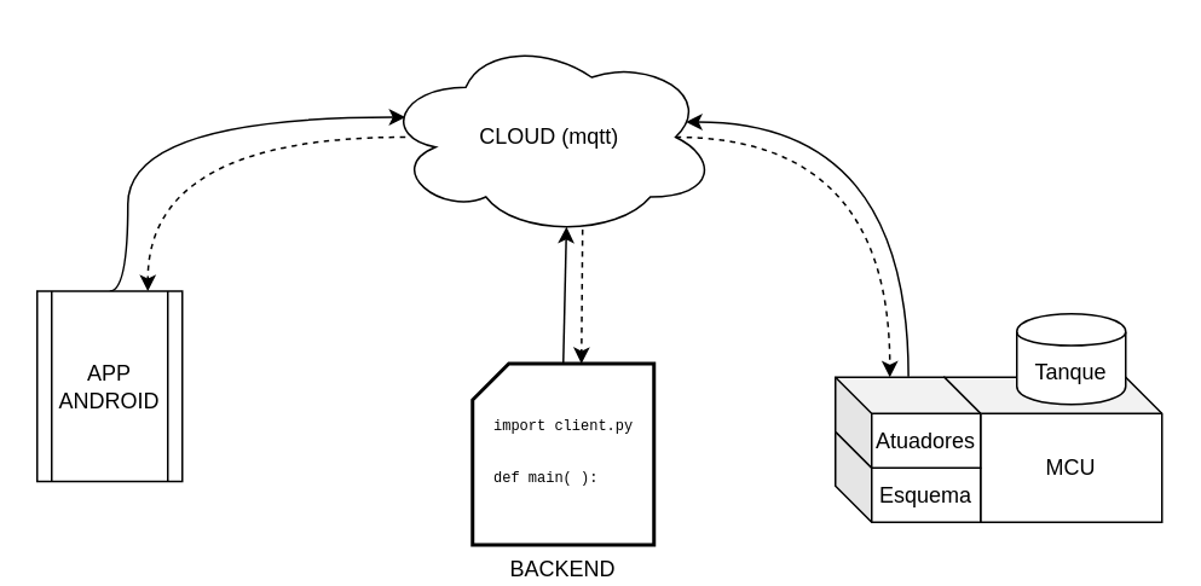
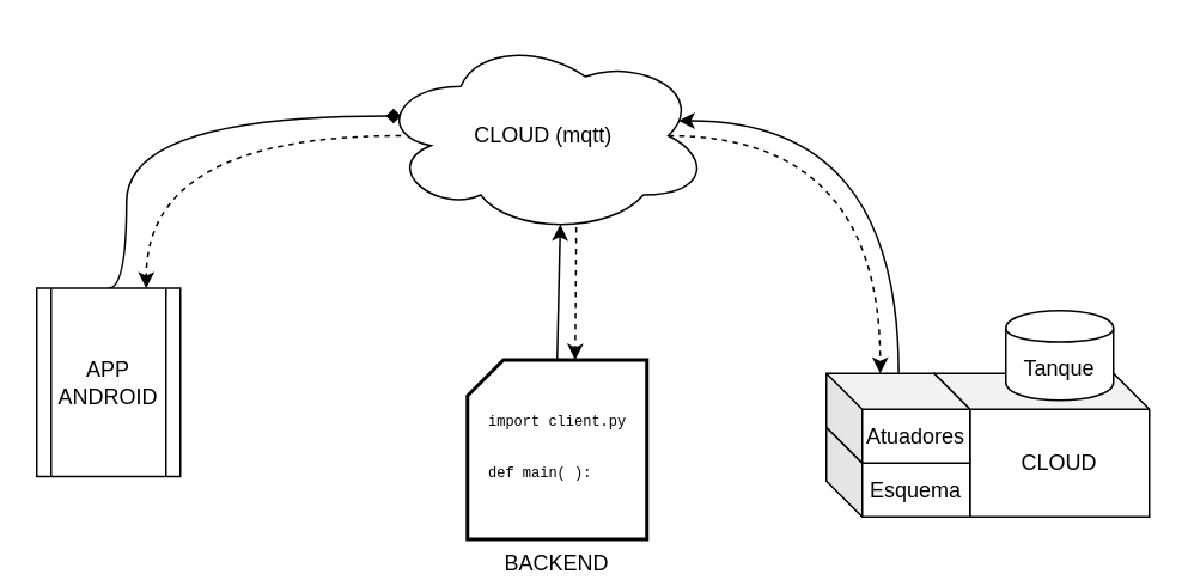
  <mxCell id="0" />
  <mxCell id="1" parent="0" />
- <mxCell id="2" style="edgeStyle=orthogonalEdgeStyle;rounded=0;orthogonalLoop=1;jettySize=auto;html=1;exitX=0.5;exitY=0;exitDx=0;exitDy=0;entryX=0.07;entryY=0.4;entryDx=0;entryDy=0;entryPerimeter=0;curved=1;" edge="1" parent="1" source="3" target="5"><mxGeometry relative="1" as="geometry"><Array as="points"><mxPoint x="70" y="64" /></Array></mxGeometry></mxCell>
+ <mxCell id="2" style="edgeStyle=orthogonalEdgeStyle;rounded=0;orthogonalLoop=1;jettySize=auto;html=1;exitX=0.5;exitY=0;exitDx=0;exitDy=0;entryX=0.07;entryY=0.4;entryDx=0;entryDy=0;entryPerimeter=0;curved=1;endArrow=diamond;" edge="1" parent="1" source="3" target="5"><mxGeometry relative="1" as="geometry"><Array as="points"><mxPoint x="70" y="64" /></Array></mxGeometry></mxCell>
  <mxCell id="3" value="APP ANDROID" style="shape=process;whiteSpace=wrap;html=1;backgroundOutline=1;" vertex="1" parent="1"><mxGeometry x="20" y="160" width="80" height="105" as="geometry" /></mxCell>
  <mxCell id="4" style="edgeStyle=orthogonalEdgeStyle;rounded=0;orthogonalLoop=1;jettySize=auto;html=1;exitX=0.875;exitY=0.5;exitDx=0;exitDy=0;exitPerimeter=0;entryX=0;entryY=0;entryDx=30;entryDy=0;entryPerimeter=0;curved=1;dashed=1;" edge="1" parent="1" source="5" target="11"><mxGeometry relative="1" as="geometry" /></mxCell>
  <mxCell id="5" value="CLOUD (mqtt)" style="ellipse;shape=cloud;whiteSpace=wrap;html=1;" vertex="1" parent="1"><mxGeometry x="210" y="20" width="185" height="110" as="geometry" /></mxCell>
  <mxCell id="6" style="rounded=0;orthogonalLoop=1;jettySize=auto;html=1;exitX=0.5;exitY=0;exitDx=0;exitDy=0;exitPerimeter=0;entryX=0.55;entryY=0.95;entryDx=0;entryDy=0;entryPerimeter=0;" edge="1" parent="1" source="8" target="5"><mxGeometry relative="1" as="geometry" /></mxCell>
  <mxCell id="7" style="rounded=0;orthogonalLoop=1;jettySize=auto;html=1;exitX=0.598;exitY=0.964;exitDx=0;exitDy=0;exitPerimeter=0;entryX=0;entryY=0;entryDx=60;entryDy=0;entryPerimeter=0;dashed=1;" edge="1" parent="1" source="5" target="8"><mxGeometry relative="1" as="geometry" /></mxCell>
  <mxCell id="8" value="BACKEND" style="verticalLabelPosition=bottom;verticalAlign=top;html=1;strokeWidth=2;shape=card;whiteSpace=wrap;size=20;arcSize=12;" vertex="1" parent="1"><mxGeometry x="260" y="200" width="100" height="100" as="geometry" /></mxCell>
- <mxCell id="9" value="MCU" style="shape=cube;whiteSpace=wrap;html=1;boundedLbl=1;backgroundOutline=1;darkOpacity=0.05;darkOpacity2=0.1;" vertex="1" parent="1"><mxGeometry x="520" y="207.5" width="120" height="80" as="geometry" /></mxCell>
+ <mxCell id="9" value="CLOUD" style="shape=cube;whiteSpace=wrap;html=1;boundedLbl=1;backgroundOutline=1;darkOpacity=0.05;darkOpacity2=0.1;" vertex="1" parent="1"><mxGeometry x="520" y="207.5" width="120" height="80" as="geometry" /></mxCell>
  <mxCell id="10" value="Esquema" style="shape=cube;whiteSpace=wrap;html=1;boundedLbl=1;backgroundOutline=1;darkOpacity=0.05;darkOpacity2=0.1;" vertex="1" parent="1"><mxGeometry x="460" y="237.5" width="80" height="50" as="geometry" /></mxCell>
  <mxCell id="11" value="Atuadores" style="shape=cube;whiteSpace=wrap;html=1;boundedLbl=1;backgroundOutline=1;darkOpacity=0.05;darkOpacity2=0.1;" vertex="1" parent="1"><mxGeometry x="460" y="207.5" width="80" height="50" as="geometry" /></mxCell>
  <mxCell id="12" value="Tanque" style="shape=cylinder;whiteSpace=wrap;html=1;boundedLbl=1;backgroundOutline=1;" vertex="1" parent="1"><mxGeometry x="560" y="172.5" width="60" height="50" as="geometry" /></mxCell>
  <mxCell id="13" style="edgeStyle=orthogonalEdgeStyle;rounded=0;orthogonalLoop=1;jettySize=auto;html=1;curved=1;dashed=1;" edge="1" parent="1" target="3"><mxGeometry relative="1" as="geometry"><mxPoint x="223" y="75" as="sourcePoint" /><mxPoint x="80.286" y="170.143" as="targetPoint" /><Array as="points"><mxPoint x="81" y="75" /></Array></mxGeometry></mxCell>
  <mxCell id="14" value="&lt;font face=&quot;Courier New&quot; style=&quot;font-size: 8px&quot;&gt;import client.py&amp;nbsp;&lt;br&gt;&lt;br&gt;def main( ):&lt;br&gt;&lt;/font&gt;" style="text;html=1;resizable=0;points=[];autosize=1;align=left;verticalAlign=top;spacingTop=-4;" vertex="1" parent="1"><mxGeometry x="270" y="222.5" width="100" height="50" as="geometry" /></mxCell>
  <mxCell id="15" style="edgeStyle=orthogonalEdgeStyle;rounded=0;orthogonalLoop=1;jettySize=auto;html=1;exitX=0.503;exitY=-0.007;exitDx=0;exitDy=0;exitPerimeter=0;curved=1;entryX=0.906;entryY=0.424;entryDx=0;entryDy=0;entryPerimeter=0;" edge="1" parent="1" source="11" target="5"><mxGeometry relative="1" as="geometry"><mxPoint x="500" y="200" as="sourcePoint" /><mxPoint x="382" y="85" as="targetPoint" /><Array as="points"><mxPoint x="500" y="67" /></Array></mxGeometry></mxCell>
